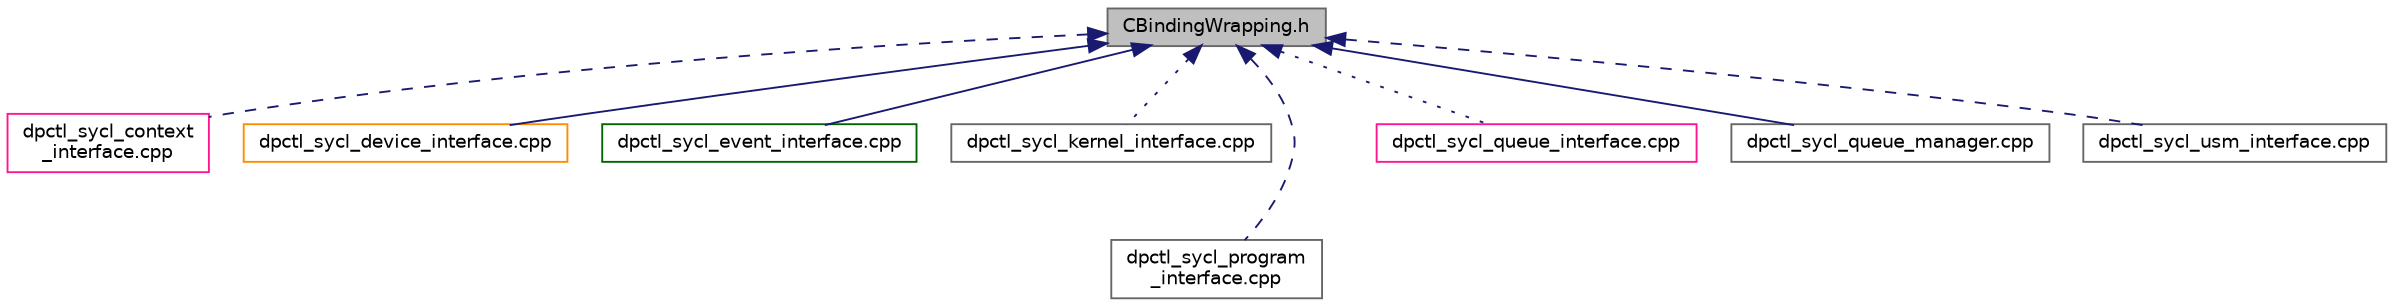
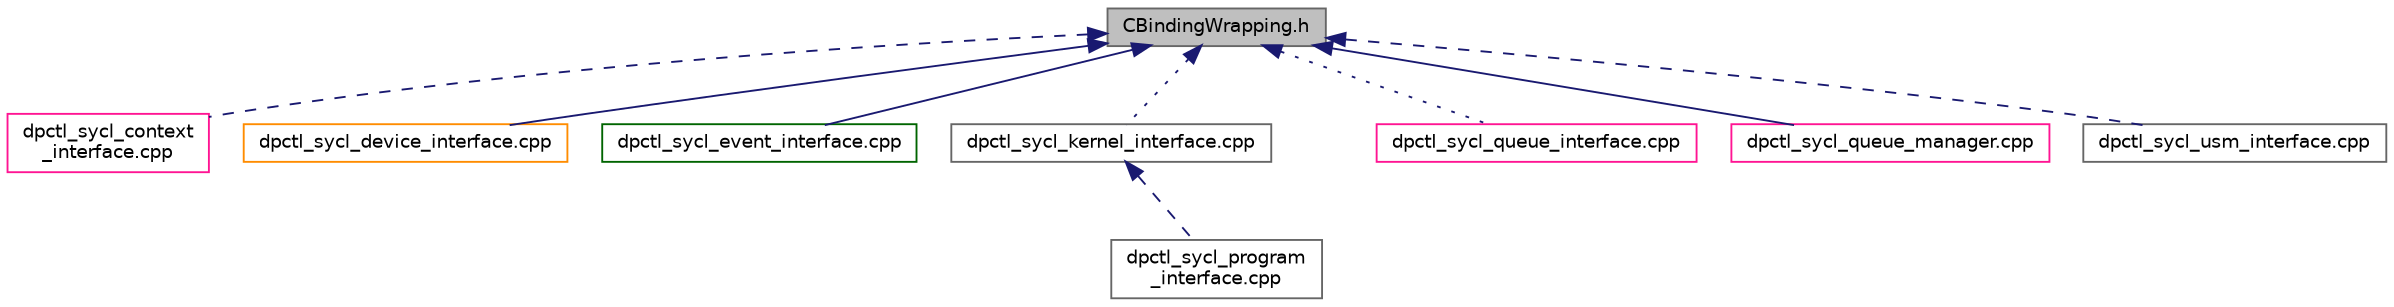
  digraph {
    node [color=gray40 fillcolor=white fontname=Helvetica fontsize=10 shape=record style=filled]
    edge [color=midnightblue dir=back fontname=Helvetica fontsize=10 labelfontname=Helvetica labelfontsize=10 style=dashed]
    n1 [fillcolor=grey75 fontcolor=black height=0.2 label="CBindingWrapping.h" width=0.4]
    n2 [color=deeppink height=0.2 label="dpctl_sycl_context\l_interface.cpp" width=0.4]
    n3 [color=darkorange height=0.2 label="dpctl_sycl_device_interface.cpp" width=0.4]
    n4 [color=darkgreen height=0.2 label="dpctl_sycl_event_interface.cpp" width=0.4]
    n5 [height=0.2 label="dpctl_sycl_kernel_interface.cpp" width=0.4]
    n6 [height=0.2 label="dpctl_sycl_program\l_interface.cpp" width=0.4]
    n7 [color=deeppink height=0.2 label="dpctl_sycl_queue_interface.cpp" width=0.4]
-   n8 [height=0.2 label="dpctl_sycl_queue_manager.cpp" width=0.4]
+   n8 [color=deeppink height=0.2 label="dpctl_sycl_queue_manager.cpp" width=0.4]
    n9 [height=0.2 label="dpctl_sycl_usm_interface.cpp" width=0.4]
    n1 -> n2
    n1 -> n3 [style=solid]
    n1 -> n4 [style=solid]
    n1 -> n5 [style=dotted]
-   n1 -> n6
+   n5 -> n6
    n1 -> n7 [style=dotted]
    n1 -> n8 [style=solid]
    n1 -> n9
  }
